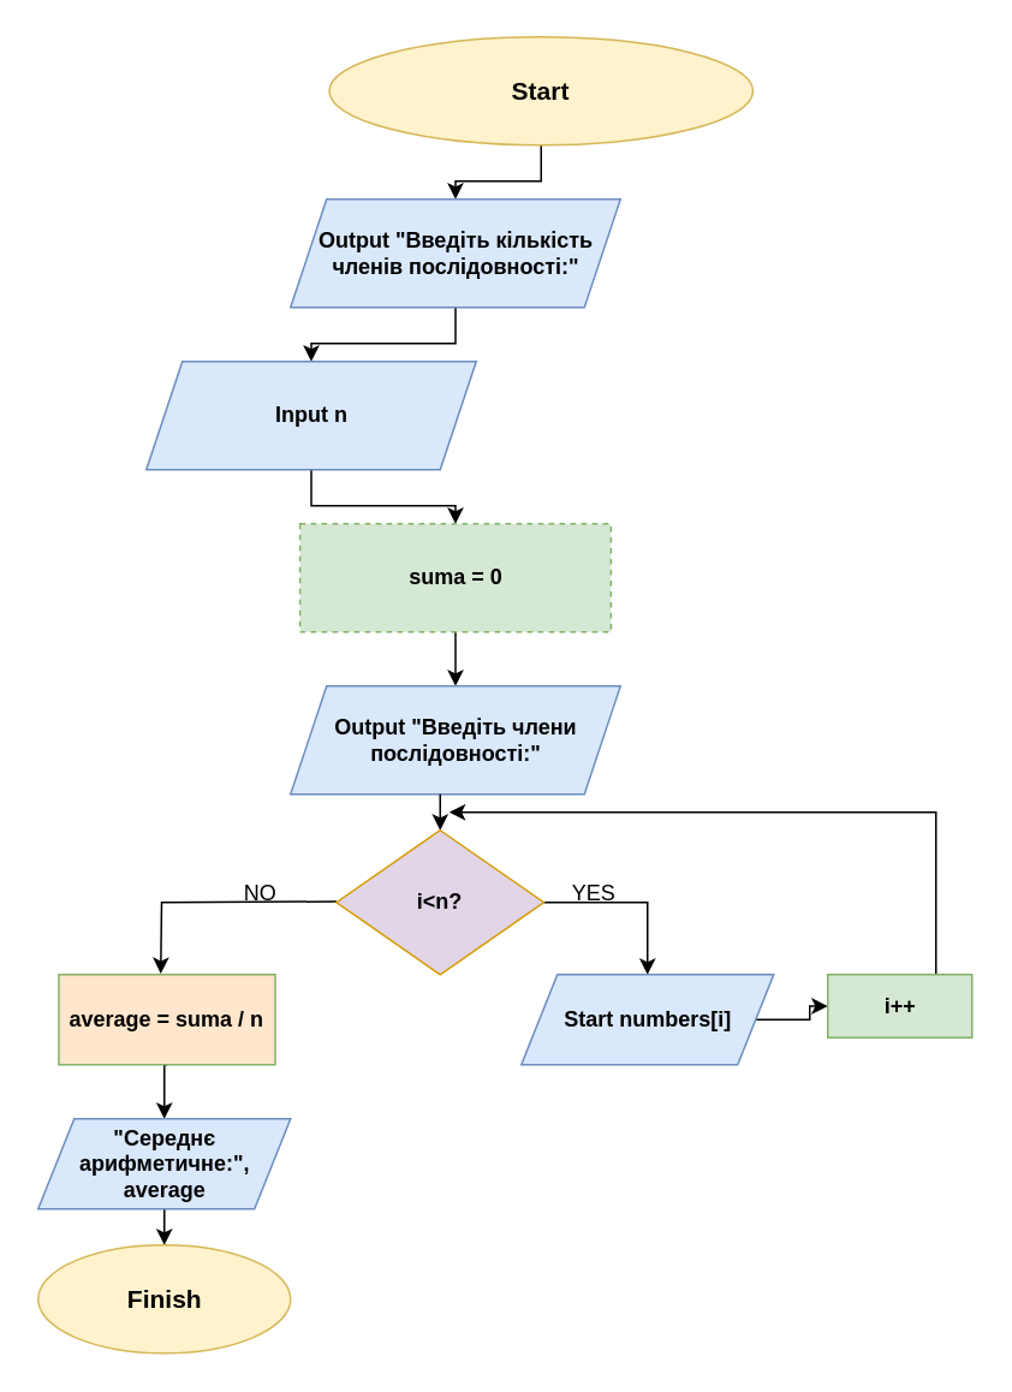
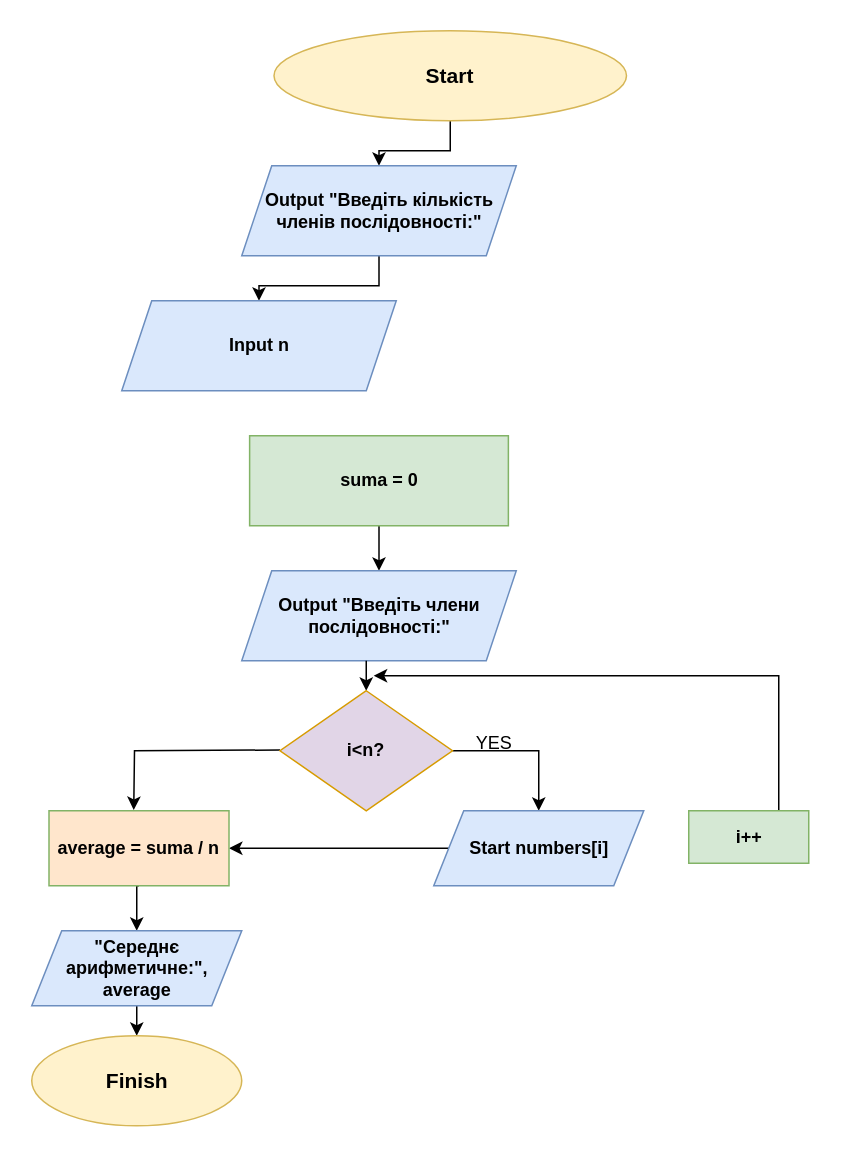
  <mxCell id="0" />
  <mxCell id="1" parent="0" />
  <mxCell id="2" style="edgeStyle=orthogonalEdgeStyle;rounded=0;orthogonalLoop=1;jettySize=auto;html=1;exitX=0.5;exitY=1;exitDx=0;exitDy=0;entryX=0.5;entryY=0;entryDx=0;entryDy=0;" edge="1" parent="1" source="3" target="5"><mxGeometry relative="1" as="geometry" /></mxCell>
  <mxCell id="3" value="&lt;b&gt;&lt;font style=&quot;font-size: 14px;&quot;&gt;Start&lt;/font&gt;&lt;/b&gt;" style="ellipse;whiteSpace=wrap;html=1;fillColor=#fff2cc;strokeColor=#d6b656;" vertex="1" parent="1"><mxGeometry x="182" y="20" width="235" height="60" as="geometry" /></mxCell>
  <mxCell id="4" style="edgeStyle=orthogonalEdgeStyle;rounded=0;orthogonalLoop=1;jettySize=auto;html=1;exitX=0.5;exitY=1;exitDx=0;exitDy=0;" edge="1" parent="1" source="5" target="7"><mxGeometry relative="1" as="geometry" /></mxCell>
  <mxCell id="5" value="&lt;b&gt;Output&amp;nbsp;&quot;Введіть кількість членів послідовності:&quot;&lt;/b&gt;" style="shape=parallelogram;perimeter=parallelogramPerimeter;whiteSpace=wrap;html=1;fixedSize=1;fillColor=#dae8fc;strokeColor=#6c8ebf;" vertex="1" parent="1"><mxGeometry x="160.5" y="110" width="183" height="60" as="geometry" /></mxCell>
- <mxCell id="6" style="edgeStyle=orthogonalEdgeStyle;rounded=0;orthogonalLoop=1;jettySize=auto;html=1;exitX=0.5;exitY=1;exitDx=0;exitDy=0;entryX=0.5;entryY=0;entryDx=0;entryDy=0;" edge="1" parent="1" source="7" target="9"><mxGeometry relative="1" as="geometry" /></mxCell>
  <mxCell id="7" value="&lt;b&gt;Input n&lt;/b&gt;" style="shape=parallelogram;perimeter=parallelogramPerimeter;whiteSpace=wrap;html=1;fixedSize=1;fillColor=#dae8fc;strokeColor=#6c8ebf;" vertex="1" parent="1"><mxGeometry x="80.5" y="200" width="183" height="60" as="geometry" /></mxCell>
  <mxCell id="8" style="edgeStyle=orthogonalEdgeStyle;rounded=0;orthogonalLoop=1;jettySize=auto;html=1;exitX=0.5;exitY=1;exitDx=0;exitDy=0;entryX=0.5;entryY=0;entryDx=0;entryDy=0;" edge="1" parent="1" source="9" target="10"><mxGeometry relative="1" as="geometry" /></mxCell>
- <mxCell id="9" value="&lt;b&gt;suma = 0&lt;/b&gt;" style="rounded=0;whiteSpace=wrap;html=1;fillColor=#d5e8d4;strokeColor=#82b366;dashed=1;" vertex="1" parent="1"><mxGeometry x="165.75" y="290" width="172.5" height="60" as="geometry" /></mxCell>
+ <mxCell id="9" value="&lt;b&gt;suma = 0&lt;/b&gt;" style="rounded=0;whiteSpace=wrap;html=1;fillColor=#d5e8d4;strokeColor=#82b366;" vertex="1" parent="1"><mxGeometry x="165.75" y="290" width="172.5" height="60" as="geometry" /></mxCell>
  <mxCell id="10" value="&lt;b&gt;Output &quot;Введіть члени послідовності:&quot;&lt;/b&gt;" style="shape=parallelogram;perimeter=parallelogramPerimeter;whiteSpace=wrap;html=1;fixedSize=1;fillColor=#dae8fc;strokeColor=#6c8ebf;" vertex="1" parent="1"><mxGeometry x="160.5" y="380" width="183" height="60" as="geometry" /></mxCell>
  <mxCell id="11" style="edgeStyle=orthogonalEdgeStyle;rounded=0;orthogonalLoop=1;jettySize=auto;html=1;exitX=0.5;exitY=1;exitDx=0;exitDy=0;entryX=0.5;entryY=0;entryDx=0;entryDy=0;" edge="1" parent="1" target="14"><mxGeometry relative="1" as="geometry"><mxPoint x="243.5" y="440" as="sourcePoint" /></mxGeometry></mxCell>
  <mxCell id="12" style="edgeStyle=orthogonalEdgeStyle;rounded=0;orthogonalLoop=1;jettySize=auto;html=1;" edge="1" parent="1" source="14" target="16"><mxGeometry relative="1" as="geometry"><Array as="points"><mxPoint x="358.5" y="500" /></Array></mxGeometry></mxCell>
  <mxCell id="13" style="edgeStyle=orthogonalEdgeStyle;rounded=0;orthogonalLoop=1;jettySize=auto;html=1;exitX=0;exitY=0.5;exitDx=0;exitDy=0;entryX=0.5;entryY=0;entryDx=0;entryDy=0;" edge="1" parent="1"><mxGeometry relative="1" as="geometry"><mxPoint x="186" y="499.5" as="sourcePoint" /><mxPoint x="88.5" y="539.5" as="targetPoint" /></mxGeometry></mxCell>
  <mxCell id="14" value="&lt;b&gt;i&amp;lt;n?&lt;/b&gt;" style="rhombus;whiteSpace=wrap;html=1;fillColor=#e1d5e7;strokeColor=#d79b00;" vertex="1" parent="1"><mxGeometry x="186" y="460" width="115" height="80" as="geometry" /></mxCell>
- <mxCell id="15" style="edgeStyle=orthogonalEdgeStyle;rounded=0;orthogonalLoop=1;jettySize=auto;html=1;exitX=1;exitY=0.5;exitDx=0;exitDy=0;entryX=0;entryY=0.5;entryDx=0;entryDy=0;" edge="1" parent="1" source="16" target="18"><mxGeometry relative="1" as="geometry" /></mxCell>
+ <mxCell id="15" style="edgeStyle=orthogonalEdgeStyle;rounded=0;orthogonalLoop=1;jettySize=auto;html=1;exitX=1;exitY=0.5;exitDx=0;exitDy=0;" edge="1" parent="1" source="16" target="22"><mxGeometry relative="1" as="geometry" /></mxCell>
  <mxCell id="16" value="&lt;b&gt;Start numbers[i]&lt;/b&gt;" style="shape=parallelogram;perimeter=parallelogramPerimeter;whiteSpace=wrap;html=1;fixedSize=1;fillColor=#dae8fc;strokeColor=#6c8ebf;" vertex="1" parent="1"><mxGeometry x="288.5" y="540" width="140" height="50" as="geometry" /></mxCell>
  <mxCell id="17" style="edgeStyle=orthogonalEdgeStyle;rounded=0;orthogonalLoop=1;jettySize=auto;html=1;exitX=0.5;exitY=0;exitDx=0;exitDy=0;" edge="1" parent="1" source="18"><mxGeometry relative="1" as="geometry"><mxPoint x="248.5" y="450" as="targetPoint" /><Array as="points"><mxPoint x="518.5" y="450" /></Array></mxGeometry></mxCell>
  <mxCell id="18" value="&lt;b&gt;i++&lt;/b&gt;" style="rounded=0;whiteSpace=wrap;html=1;fillColor=#d5e8d4;strokeColor=#82b366;" vertex="1" parent="1"><mxGeometry x="458.5" y="540" width="80" height="35" as="geometry" /></mxCell>
  <mxCell id="19" value="YES" style="text;html=1;strokeColor=none;fillColor=none;align=center;verticalAlign=middle;whiteSpace=wrap;rounded=0;" vertex="1" parent="1"><mxGeometry x="298.5" y="480" width="60" height="30" as="geometry" /></mxCell>
- <mxCell id="20" value="NO" style="text;html=1;strokeColor=none;fillColor=none;align=center;verticalAlign=middle;whiteSpace=wrap;rounded=0;" vertex="1" parent="1"><mxGeometry x="113.5" y="480" width="60" height="30" as="geometry" /></mxCell>
  <mxCell id="21" style="edgeStyle=orthogonalEdgeStyle;rounded=0;orthogonalLoop=1;jettySize=auto;html=1;exitX=0.5;exitY=1;exitDx=0;exitDy=0;entryX=0.5;entryY=0;entryDx=0;entryDy=0;" edge="1" parent="1" source="22" target="24"><mxGeometry relative="1" as="geometry" /></mxCell>
  <mxCell id="22" value="&lt;b&gt;average = suma / n&lt;/b&gt;" style="rounded=0;whiteSpace=wrap;html=1;fillColor=#ffe6cc;strokeColor=#82b366;" vertex="1" parent="1"><mxGeometry x="32" y="540" width="120" height="50" as="geometry" /></mxCell>
  <mxCell id="23" style="edgeStyle=orthogonalEdgeStyle;rounded=0;orthogonalLoop=1;jettySize=auto;html=1;exitX=0.5;exitY=1;exitDx=0;exitDy=0;entryX=0.5;entryY=0;entryDx=0;entryDy=0;" edge="1" parent="1" source="24" target="25"><mxGeometry relative="1" as="geometry" /></mxCell>
  <mxCell id="24" value="&lt;b&gt;&quot;Середнє арифметичне:&quot;, average&lt;/b&gt;" style="shape=parallelogram;perimeter=parallelogramPerimeter;whiteSpace=wrap;html=1;fixedSize=1;fillColor=#dae8fc;strokeColor=#6c8ebf;" vertex="1" parent="1"><mxGeometry x="20.5" y="620" width="140" height="50" as="geometry" /></mxCell>
  <mxCell id="25" value="&lt;b&gt;&lt;font style=&quot;font-size: 14px;&quot;&gt;Finish&lt;/font&gt;&lt;/b&gt;" style="ellipse;whiteSpace=wrap;html=1;fillColor=#fff2cc;strokeColor=#d6b656;" vertex="1" parent="1"><mxGeometry x="20.5" y="690" width="140" height="60" as="geometry" /></mxCell>
